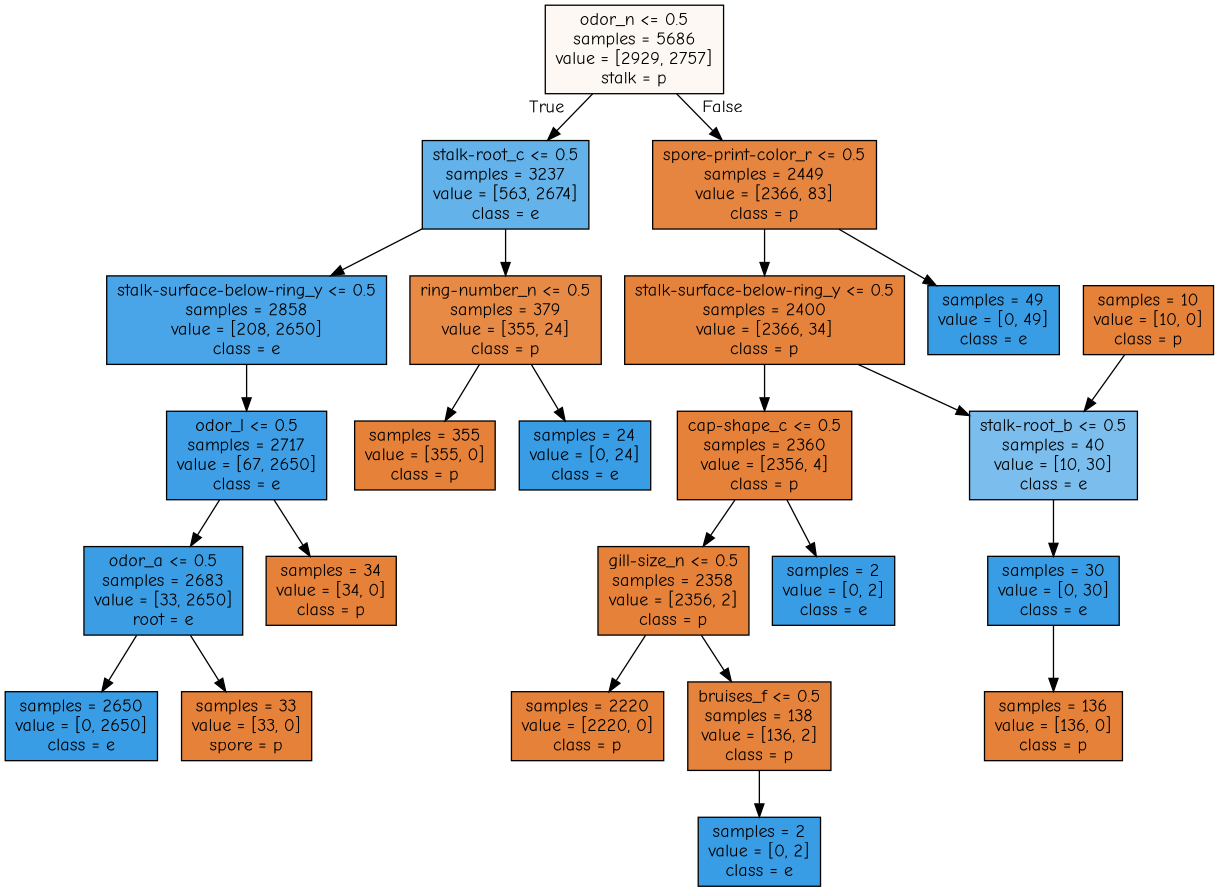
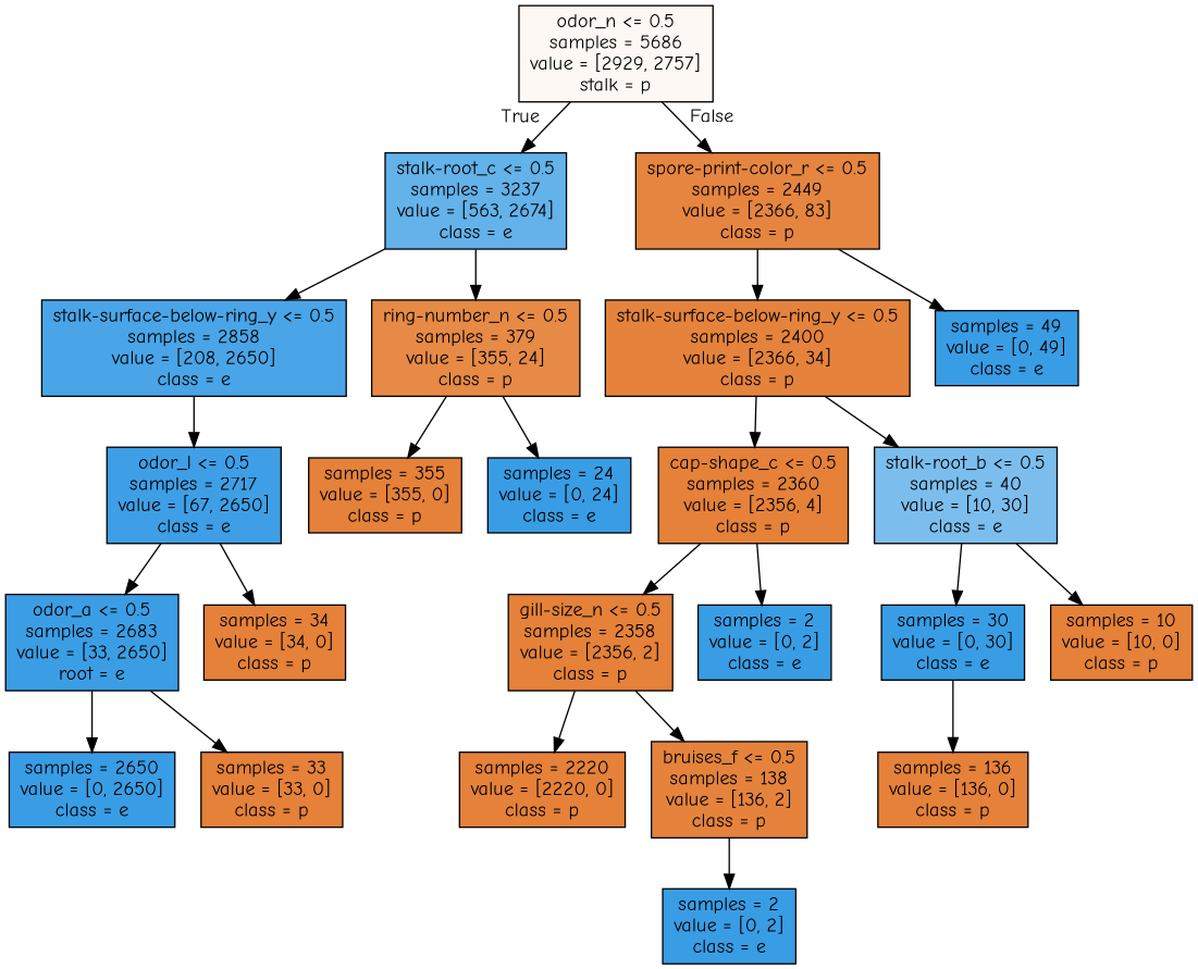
  digraph {
    fontname="Comic Neue"
    node [color=black fillcolor="#e58139" fontname="Comic Neue" shape=box style=filled]
    edge [fontname="Comic Neue"]
    n1 [fillcolor="#fdf8f3" label="odor_n <= 0.5\nsamples = 5686\nvalue = [2929, 2757]\nstalk = p"]
    n2 [fillcolor="#63b2ea" label="stalk-root_c <= 0.5\nsamples = 3237\nvalue = [563, 2674]\nclass = e"]
    n3 [fillcolor="#e68540" label="spore-print-color_r <= 0.5\nsamples = 2449\nvalue = [2366, 83]\nclass = p"]
    n4 [fillcolor="#49a5e7" label="stalk-surface-below-ring_y <= 0.5\nsamples = 2858\nvalue = [208, 2650]\nclass = e"]
    n5 [fillcolor="#e78a46" label="ring-number_n <= 0.5\nsamples = 379\nvalue = [355, 24]\nclass = p"]
    n6 [fillcolor="#e5833c" label="stalk-surface-below-ring_y <= 0.5\nsamples = 2400\nvalue = [2366, 34]\nclass = p"]
    n7 [fillcolor="#399de5" label="samples = 49\nvalue = [0, 49]\nclass = e"]
    n8 [fillcolor="#3e9fe6" label="odor_l <= 0.5\nsamples = 2717\nvalue = [67, 2650]\nclass = e"]
    n9 [label="samples = 355\nvalue = [355, 0]\nclass = p"]
    n10 [fillcolor="#399de5" label="samples = 24\nvalue = [0, 24]\nclass = e"]
    n11 [fillcolor="#3b9ee5" label="odor_a <= 0.5\nsamples = 2683\nvalue = [33, 2650]\nroot = e"]
    n12 [label="samples = 34\nvalue = [34, 0]\nclass = p"]
    n13 [fillcolor="#399de5" label="samples = 2650\nvalue = [0, 2650]\nclass = e"]
-   n14 [label="samples = 33\nvalue = [33, 0]\nspore = p"]
+   n14 [label="samples = 33\nvalue = [33, 0]\nclass = p"]
    n15 [label="cap-shape_c <= 0.5\nsamples = 2360\nvalue = [2356, 4]\nclass = p"]
    n16 [fillcolor="#7bbeee" label="stalk-root_b <= 0.5\nsamples = 40\nvalue = [10, 30]\nclass = e"]
    n17 [label="gill-size_n <= 0.5\nsamples = 2358\nvalue = [2356, 2]\nclass = p"]
    n18 [fillcolor="#399de5" label="samples = 2\nvalue = [0, 2]\nclass = e"]
    n19 [fillcolor="#399de5" label="samples = 30\nvalue = [0, 30]\nclass = e"]
    n20 [label="samples = 10\nvalue = [10, 0]\nclass = p"]
    n21 [label="samples = 2220\nvalue = [2220, 0]\nclass = p"]
    n22 [fillcolor="#e5833c" label="bruises_f <= 0.5\nsamples = 138\nvalue = [136, 2]\nclass = p"]
    n23 [fillcolor="#399de5" label="samples = 2\nvalue = [0, 2]\nclass = e"]
    n24 [label="samples = 136\nvalue = [136, 0]\nclass = p"]
    n1 -> n2 [headlabel=True labelangle=45 labeldistance=2.5]
    n1 -> n3 [headlabel=False labelangle=-45 labeldistance=2.5]
    n2 -> n4
    n2 -> n5
    n3 -> n6
    n3 -> n7
    n4 -> n8
    n5 -> n9
    n5 -> n10
    n6 -> n15
    n6 -> n16
    n8 -> n11
    n8 -> n12
    n11 -> n13
    n11 -> n14
    n15 -> n17
    n15 -> n18
    n16 -> n19
-   n20 -> n16
+   n16 -> n20
    n17 -> n21
    n17 -> n22
    n19 -> n24
    n22 -> n23
  }
